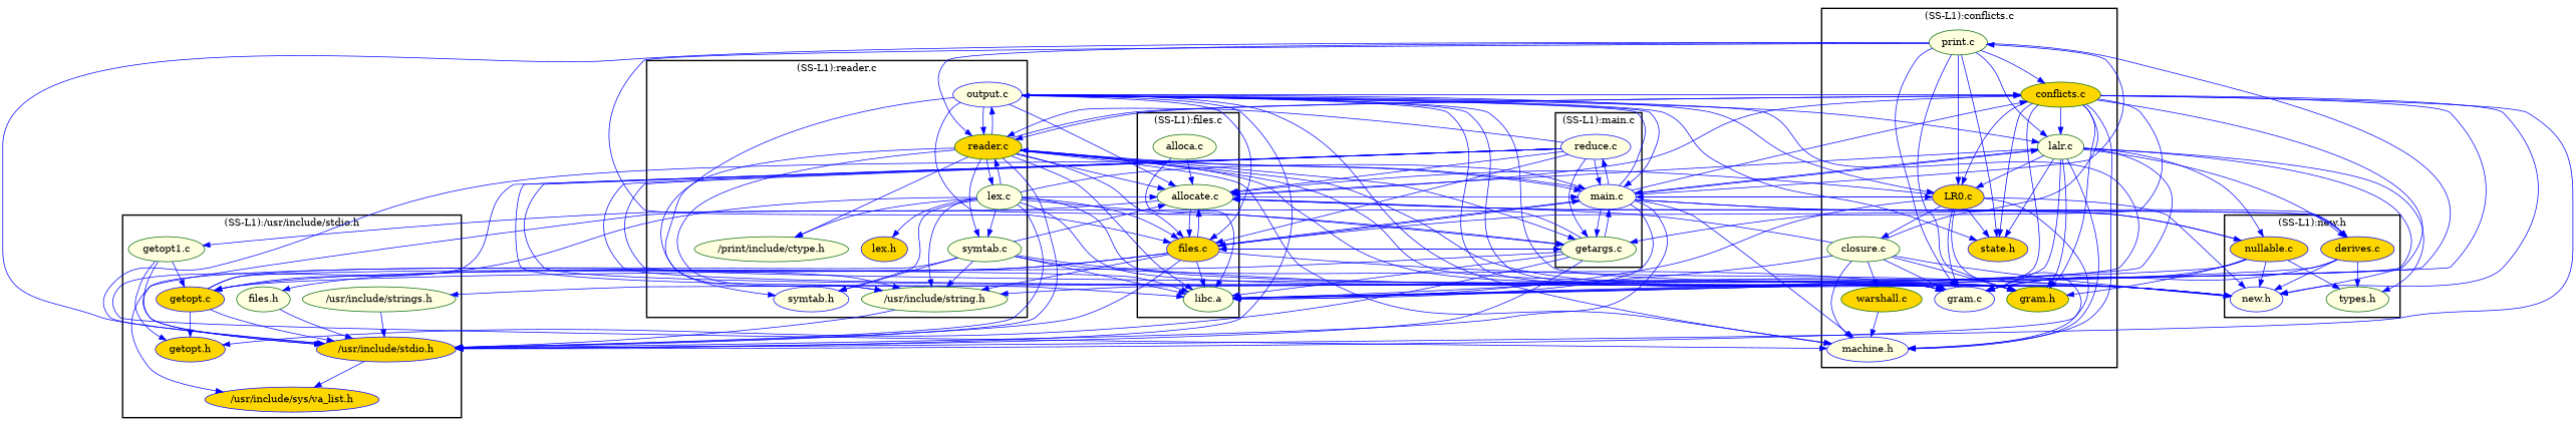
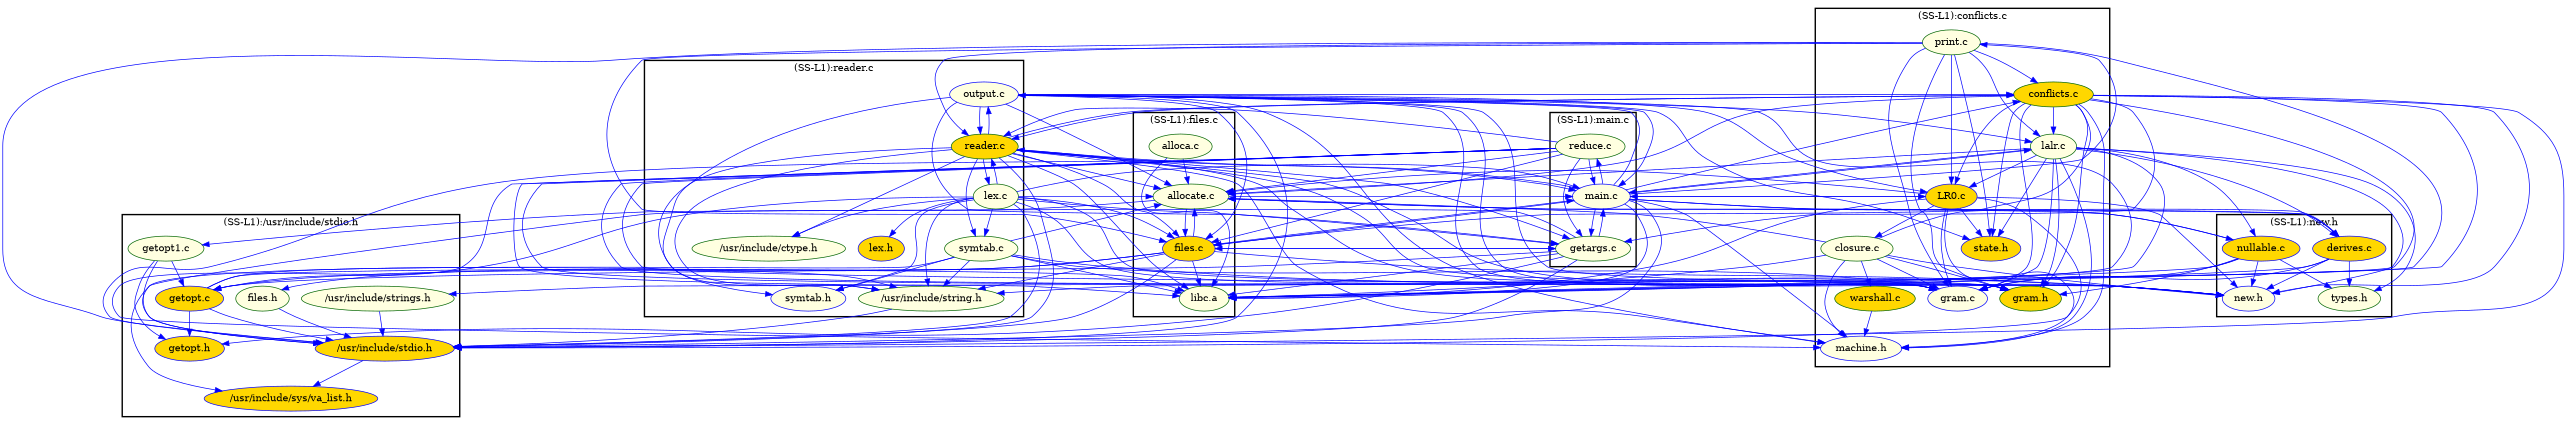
  digraph {
    node [color=darkgreen fillcolor=lightyellow fontcolor=black shape=ellipse style=filled]
    edge [color=blue font=6]
-   n1 [color=blue label="reduce.c"]
+   n1 [label="reduce.c"]
    n2 [color=blue label="main.c"]
    n3 [label="getargs.c"]
    n4 [color=blue fillcolor=gold label="state.h"]
    n5 [color=blue fillcolor=gold label="LR0.c"]
    n6 [label="print.c"]
    n7 [fillcolor=gold label="conflicts.c"]
    n8 [color=blue label="gram.c"]
    n9 [label="lalr.c"]
    n10 [fillcolor=gold label="gram.h"]
    n11 [fillcolor=gold label="warshall.c"]
    n12 [label="closure.c"]
    n13 [color=blue label="machine.h"]
    n14 [label="/usr/include/string.h"]
    n15 [color=blue label="output.c"]
    n16 [fillcolor=gold label="reader.c"]
    n17 [label="symtab.c"]
    n18 [color=blue label="symtab.h"]
-   n19 [label="/print/include/ctype.h"]
+   n19 [label="/usr/include/ctype.h"]
    n20 [label="lex.c"]
    n21 [color=blue fillcolor=gold label="lex.h"]
    n22 [color=blue label="new.h"]
    n23 [color=blue fillcolor=gold label="derives.c"]
    n24 [label="types.h"]
    n25 [color=blue fillcolor=gold label="nullable.c"]
    n26 [color=blue fillcolor=gold label="getopt.h"]
    n27 [color=blue fillcolor=gold label="getopt.c"]
    n28 [label="getopt1.c"]
    n29 [label="/usr/include/strings.h"]
    n30 [color=blue fillcolor=gold label="/usr/include/stdio.h"]
    n31 [color=blue fillcolor=gold label="/usr/include/sys/va_list.h"]
    n32 [label="files.h"]
    n33 [label="alloca.c"]
    n34 [label="libc.a"]
    n35 [label="allocate.c"]
    n36 [color=blue fillcolor=gold label="files.c"]
    subgraph cluster_1 {
      color=black
      label="(SS-L1):main.c"
      style=bold
      n1
      n2
      n3
    }
    subgraph cluster_2 {
      color=black
      label="(SS-L1):conflicts.c"
      style=bold
      n4
      n5
      n6
      n7
      n8
      n9
      n10
      n11
      n12
      n13
    }
    subgraph cluster_3 {
      color=black
      label="(SS-L1):reader.c"
      style=bold
      n14
      n15
      n16
      n17
      n18
      n19
      n20
      n21
    }
    subgraph cluster_4 {
      color=black
      label="(SS-L1):new.h"
      style=bold
      n22
      n23
      n24
      n25
    }
    subgraph cluster_5 {
      color=black
      label="(SS-L1):/usr/include/stdio.h"
      style=bold
      n26
      n27
      n28
      n29
      n30
      n31
      n32
    }
    subgraph cluster_6 {
      color=black
      label="(SS-L1):files.c"
      style=bold
      n33
      n34
      n35
      n36
    }
    n1 -> n2
    n1 -> n3
    n1 -> n8
    n1 -> n10
    n1 -> n13
    n1 -> n16
    n1 -> n22
    n1 -> n30
    n1 -> n34
    n1 -> n35
    n1 -> n36
    n2 -> n1
    n2 -> n3
    n2 -> n5
    n2 -> n6
    n2 -> n7
    n2 -> n9
    n2 -> n13
    n2 -> n15
    n2 -> n16
    n2 -> n23
    n2 -> n25
    n2 -> n30
    n2 -> n34
    n2 -> n36
    n3 -> n2
    n3 -> n26
    n3 -> n27
    n3 -> n28
    n3 -> n30
    n3 -> n34
    n3 -> n36
    n5 -> n2
    n5 -> n4
    n5 -> n8
    n5 -> n12
    n5 -> n13
    n5 -> n22
    n5 -> n30
    n5 -> n34
    n5 -> n35
    n6 -> n4
    n6 -> n5
    n6 -> n7
    n6 -> n8
    n6 -> n9
    n6 -> n10
    n6 -> n14
    n6 -> n16
    n6 -> n30
    n6 -> n36
    n7 -> n3
    n7 -> n4
    n7 -> n5
    n7 -> n8
    n7 -> n9
    n7 -> n10
    n7 -> n13
    n7 -> n16
    n7 -> n22
    n7 -> n29
    n7 -> n30
    n7 -> n34
    n7 -> n35
    n7 -> n36
    n9 -> n2
    n9 -> n4
    n9 -> n5
    n9 -> n8
    n9 -> n10
    n9 -> n13
    n9 -> n22
    n9 -> n23
    n9 -> n24
    n9 -> n25
    n9 -> n34
    n9 -> n35
    n11 -> n13
    n12 -> n8
    n12 -> n10
    n12 -> n11
    n12 -> n13
    n12 -> n22
    n12 -> n23
    n12 -> n34
    n12 -> n35
    n14 -> n30
    n15 -> n2
    n15 -> n3
    n15 -> n4
    n15 -> n5
    n15 -> n7
    n15 -> n8
    n15 -> n9
    n15 -> n10
    n15 -> n13
    n15 -> n14
    n15 -> n16
    n15 -> n22
    n15 -> n30
    n15 -> n34
    n15 -> n35
    n15 -> n36
    n16 -> n2
    n16 -> n3
    n16 -> n7
    n16 -> n8
    n16 -> n10
    n16 -> n13
    n16 -> n14
    n16 -> n15
    n16 -> n17
    n16 -> n18
    n16 -> n19
    n16 -> n20
    n16 -> n22
    n16 -> n30
    n16 -> n34
    n16 -> n35
    n16 -> n36
    n17 -> n8
    n17 -> n14
    n17 -> n18
    n17 -> n22
    n17 -> n31
    n17 -> n34
    n17 -> n35
    n20 -> n2
    n20 -> n3
    n20 -> n8
    n20 -> n14
    n20 -> n16
    n20 -> n17
    n20 -> n18
    n20 -> n19
    n20 -> n21
    n20 -> n22
    n20 -> n27
    n20 -> n30
    n20 -> n35
    n20 -> n36
    n23 -> n8
    n23 -> n22
    n23 -> n24
    n23 -> n34
    n23 -> n35
    n25 -> n8
    n25 -> n10
    n25 -> n22
    n25 -> n24
    n25 -> n34
    n25 -> n35
    n27 -> n14
    n27 -> n26
    n27 -> n30
    n27 -> n34
    n28 -> n26
    n28 -> n27
    n28 -> n30
    n29 -> n30
    n30 -> n31
    n32 -> n30
    n33 -> n34
    n33 -> n35
    n35 -> n2
    n35 -> n30
    n35 -> n36
    n36 -> n2
    n36 -> n3
    n36 -> n14
    n36 -> n22
    n36 -> n27
    n36 -> n30
    n36 -> n32
    n36 -> n34
    n36 -> n35
  }
